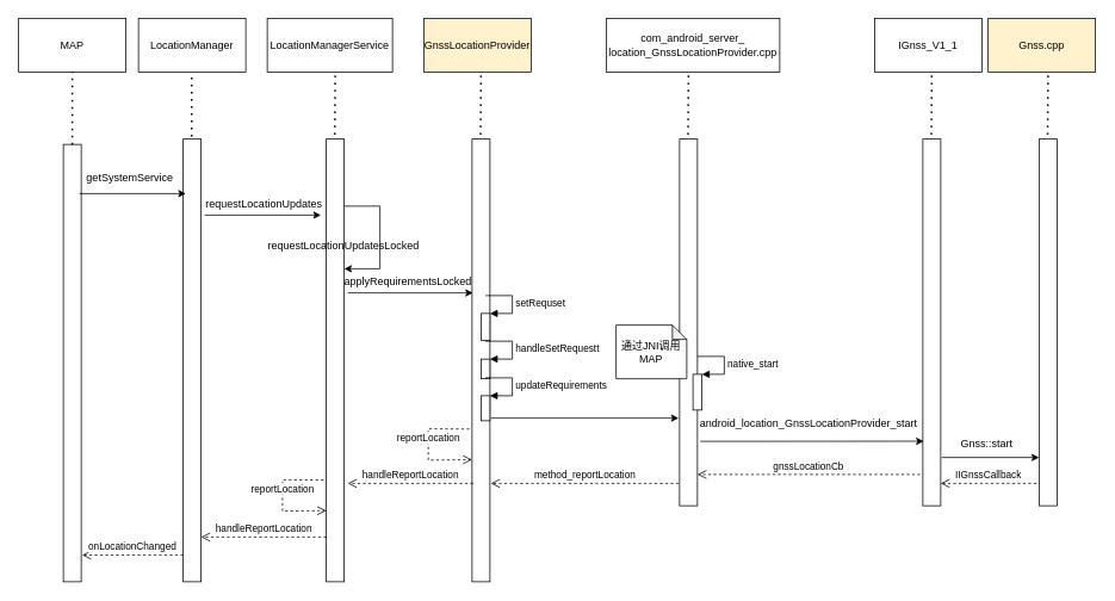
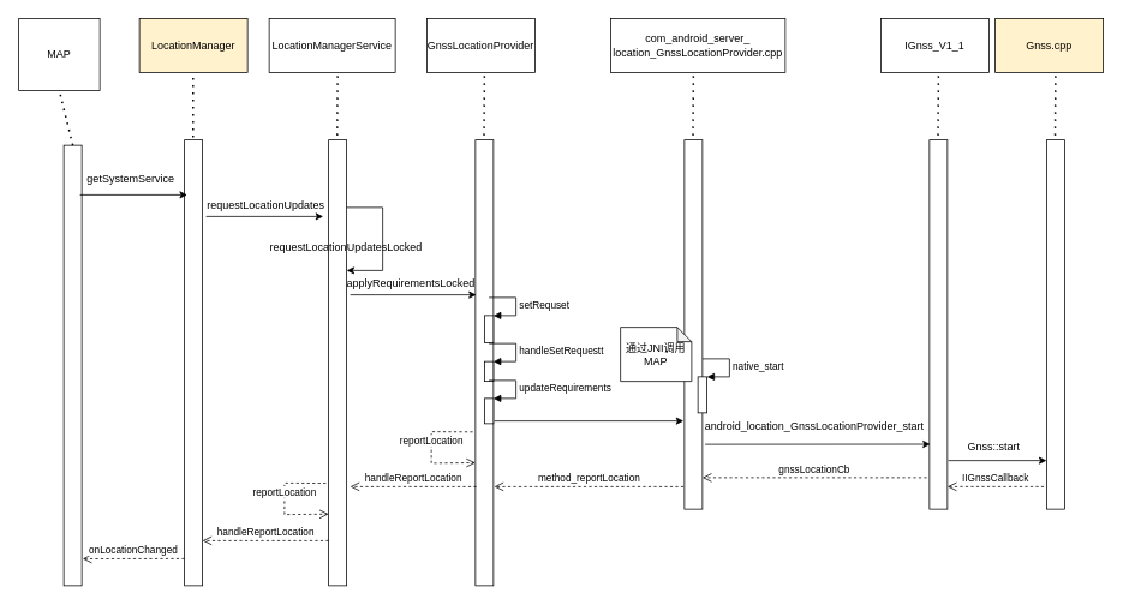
  <mxCell id="0" />
  <mxCell id="1" parent="0" />
- <mxCell id="2" value="MAP" style="rounded=0;whiteSpace=wrap;html=1;" vertex="1" parent="1"><mxGeometry x="20" y="20" width="120" height="60" as="geometry" /></mxCell>
- <mxCell id="3" value="LocationManager" style="rounded=0;whiteSpace=wrap;html=1;" vertex="1" parent="1"><mxGeometry x="154" y="20" width="120" height="60" as="geometry" /></mxCell>
+ <mxCell id="2" value="MAP" style="rounded=0;whiteSpace=wrap;html=1;" vertex="1" parent="1"><mxGeometry x="20" y="20" width="90" height="80" as="geometry" /></mxCell>
+ <mxCell id="3" value="LocationManager" style="rounded=0;whiteSpace=wrap;html=1;fillColor=#fff2cc;" vertex="1" parent="1"><mxGeometry x="154" y="20" width="120" height="60" as="geometry" /></mxCell>
  <mxCell id="4" value="LocationManagerService" style="rounded=0;whiteSpace=wrap;html=1;" vertex="1" parent="1"><mxGeometry x="298" y="20" width="140" height="60" as="geometry" /></mxCell>
- <mxCell id="5" value="GnssLocationProvider" style="rounded=0;whiteSpace=wrap;html=1;fillColor=#fff2cc;" vertex="1" parent="1"><mxGeometry x="473" y="20" width="120" height="60" as="geometry" /></mxCell>
+ <mxCell id="5" value="GnssLocationProvider" style="rounded=0;whiteSpace=wrap;html=1;" vertex="1" parent="1"><mxGeometry x="473" y="20" width="120" height="60" as="geometry" /></mxCell>
  <mxCell id="6" value="&lt;span style=&quot;&quot;&gt;com_android_server_&lt;br&gt;location_GnssLocationProvider.cpp&lt;/span&gt;" style="rounded=0;whiteSpace=wrap;html=1;" vertex="1" parent="1"><mxGeometry x="677" y="20" width="194" height="60" as="geometry" /></mxCell>
  <mxCell id="7" value="IGnss_V1_1" style="rounded=0;whiteSpace=wrap;html=1;" vertex="1" parent="1"><mxGeometry x="977" y="20" width="120" height="60" as="geometry" /></mxCell>
  <mxCell id="8" value="Gnss.cpp" style="rounded=0;whiteSpace=wrap;html=1;fillColor=#fff2cc;" vertex="1" parent="1"><mxGeometry x="1104" y="20" width="120" height="60" as="geometry" /></mxCell>
  <mxCell id="9" value="" style="rounded=0;whiteSpace=wrap;html=1;horizontal=0;" vertex="1" parent="1"><mxGeometry x="70" y="161" width="20" height="489" as="geometry" /></mxCell>
  <mxCell id="10" value="" style="endArrow=none;dashed=1;html=1;dashPattern=1 3;strokeWidth=2;rounded=0;entryX=0.5;entryY=1;entryDx=0;entryDy=0;exitX=0.5;exitY=0;exitDx=0;exitDy=0;exitPerimeter=0;" edge="1" parent="1" source="9" target="2"><mxGeometry width="50" height="50" relative="1" as="geometry"><mxPoint x="74" y="160" as="sourcePoint" /><mxPoint x="94" y="90" as="targetPoint" /></mxGeometry></mxCell>
  <mxCell id="11" value="" style="endArrow=none;dashed=1;html=1;dashPattern=1 3;strokeWidth=2;rounded=0;entryX=0.5;entryY=1;entryDx=0;entryDy=0;exitX=0.5;exitY=0;exitDx=0;exitDy=0;exitPerimeter=0;" edge="1" parent="1"><mxGeometry width="50" height="50" relative="1" as="geometry"><mxPoint x="213.5" y="160" as="sourcePoint" /><mxPoint x="213.5" y="80" as="targetPoint" /></mxGeometry></mxCell>
  <mxCell id="12" value="" style="rounded=0;whiteSpace=wrap;html=1;horizontal=0;" vertex="1" parent="1"><mxGeometry x="204" y="155" width="20" height="495" as="geometry" /></mxCell>
  <mxCell id="13" value="getSystemService" style="text;html=1;resizable=0;autosize=1;align=center;verticalAlign=middle;points=[];fillColor=none;strokeColor=none;rounded=0;" vertex="1" parent="1"><mxGeometry x="84" y="183" width="120" height="30" as="geometry" /></mxCell>
  <mxCell id="14" value="" style="endArrow=classic;html=1;rounded=0;entryX=1.025;entryY=1.1;entryDx=0;entryDy=0;entryPerimeter=0;" edge="1" parent="1" target="13"><mxGeometry width="50" height="50" relative="1" as="geometry"><mxPoint x="88" y="216" as="sourcePoint" /><mxPoint x="169" y="210" as="targetPoint" /></mxGeometry></mxCell>
  <mxCell id="15" value="" style="rounded=0;whiteSpace=wrap;html=1;horizontal=0;" vertex="1" parent="1"><mxGeometry x="364" y="155" width="20" height="495" as="geometry" /></mxCell>
  <mxCell id="16" value="" style="rounded=0;whiteSpace=wrap;html=1;horizontal=0;" vertex="1" parent="1"><mxGeometry x="527" y="155" width="20" height="495" as="geometry" /></mxCell>
  <mxCell id="17" value="" style="rounded=0;whiteSpace=wrap;html=1;horizontal=0;" vertex="1" parent="1"><mxGeometry x="759" y="155" width="20" height="410" as="geometry" /></mxCell>
  <mxCell id="18" value="" style="rounded=0;whiteSpace=wrap;html=1;horizontal=0;" vertex="1" parent="1"><mxGeometry x="1031" y="155" width="20" height="410" as="geometry" /></mxCell>
  <mxCell id="19" value="" style="rounded=0;whiteSpace=wrap;html=1;horizontal=0;" vertex="1" parent="1"><mxGeometry x="1161" y="155" width="20" height="410" as="geometry" /></mxCell>
  <mxCell id="20" value="requestLocationUpdates" style="text;html=1;resizable=0;autosize=1;align=center;verticalAlign=middle;points=[];fillColor=none;strokeColor=none;rounded=0;" vertex="1" parent="1"><mxGeometry x="219" y="213" width="150" height="30" as="geometry" /></mxCell>
  <mxCell id="21" value="" style="endArrow=classic;html=1;rounded=0;" edge="1" parent="1"><mxGeometry width="50" height="50" relative="1" as="geometry"><mxPoint x="228" y="240" as="sourcePoint" /><mxPoint x="358" y="240" as="targetPoint" /></mxGeometry></mxCell>
  <mxCell id="22" value="requestLocationUpdatesLocked" style="text;html=1;resizable=0;autosize=1;align=center;verticalAlign=middle;points=[];fillColor=none;strokeColor=none;rounded=0;" vertex="1" parent="1"><mxGeometry x="288" y="260" width="190" height="30" as="geometry" /></mxCell>
  <mxCell id="23" value="" style="endArrow=classic;html=1;rounded=0;" edge="1" parent="1"><mxGeometry width="50" height="50" relative="1" as="geometry"><mxPoint x="384" y="230" as="sourcePoint" /><mxPoint x="384" y="300" as="targetPoint" /><Array as="points"><mxPoint x="424" y="230" /><mxPoint x="424" y="300" /></Array></mxGeometry></mxCell>
  <mxCell id="24" value="applyRequirementsLocked" style="text;html=1;resizable=0;autosize=1;align=center;verticalAlign=middle;points=[];fillColor=none;strokeColor=none;rounded=0;" vertex="1" parent="1"><mxGeometry x="370" y="300" width="170" height="30" as="geometry" /></mxCell>
  <mxCell id="25" value="" style="endArrow=classic;html=1;rounded=0;" edge="1" parent="1"><mxGeometry width="50" height="50" relative="1" as="geometry"><mxPoint x="388" y="327" as="sourcePoint" /><mxPoint x="528" y="327" as="targetPoint" /></mxGeometry></mxCell>
  <mxCell id="26" value="" style="endArrow=classic;html=1;rounded=0;" edge="1" parent="1"><mxGeometry width="50" height="50" relative="1" as="geometry"><mxPoint x="548" y="467" as="sourcePoint" /><mxPoint x="758" y="467" as="targetPoint" /></mxGeometry></mxCell>
  <mxCell id="27" value="android_location_GnssLocationProvider_start" style="text;html=1;resizable=0;autosize=1;align=center;verticalAlign=middle;points=[];fillColor=none;strokeColor=none;rounded=0;" vertex="1" parent="1"><mxGeometry x="768" y="458" width="270" height="30" as="geometry" /></mxCell>
  <mxCell id="28" value="" style="endArrow=classic;html=1;rounded=0;entryX=0.05;entryY=0.707;entryDx=0;entryDy=0;entryPerimeter=0;" edge="1" parent="1"><mxGeometry width="50" height="50" relative="1" as="geometry"><mxPoint x="782" y="493" as="sourcePoint" /><mxPoint x="1032" y="492.87" as="targetPoint" /></mxGeometry></mxCell>
  <mxCell id="29" value="" style="endArrow=none;dashed=1;html=1;dashPattern=1 3;strokeWidth=2;rounded=0;exitX=0.5;exitY=0;exitDx=0;exitDy=0;exitPerimeter=0;" edge="1" parent="1"><mxGeometry width="50" height="50" relative="1" as="geometry"><mxPoint x="373.5" y="150" as="sourcePoint" /><mxPoint x="374" y="80" as="targetPoint" /></mxGeometry></mxCell>
  <mxCell id="30" value="" style="endArrow=none;dashed=1;html=1;dashPattern=1 3;strokeWidth=2;rounded=0;exitX=0.5;exitY=0;exitDx=0;exitDy=0;exitPerimeter=0;" edge="1" parent="1"><mxGeometry width="50" height="50" relative="1" as="geometry"><mxPoint x="536.5" y="150" as="sourcePoint" /><mxPoint x="537" y="80" as="targetPoint" /></mxGeometry></mxCell>
  <mxCell id="31" value="" style="endArrow=none;dashed=1;html=1;dashPattern=1 3;strokeWidth=2;rounded=0;exitX=0.5;exitY=0;exitDx=0;exitDy=0;exitPerimeter=0;" edge="1" parent="1"><mxGeometry width="50" height="50" relative="1" as="geometry"><mxPoint x="768.5" y="150" as="sourcePoint" /><mxPoint x="769" y="80" as="targetPoint" /></mxGeometry></mxCell>
  <mxCell id="32" value="" style="endArrow=none;dashed=1;html=1;dashPattern=1 3;strokeWidth=2;rounded=0;exitX=0.5;exitY=0;exitDx=0;exitDy=0;exitPerimeter=0;" edge="1" parent="1"><mxGeometry width="50" height="50" relative="1" as="geometry"><mxPoint x="1040.5" y="150" as="sourcePoint" /><mxPoint x="1041" y="80" as="targetPoint" /></mxGeometry></mxCell>
  <mxCell id="33" value="" style="endArrow=none;dashed=1;html=1;dashPattern=1 3;strokeWidth=2;rounded=0;exitX=0.5;exitY=0;exitDx=0;exitDy=0;exitPerimeter=0;" edge="1" parent="1"><mxGeometry width="50" height="50" relative="1" as="geometry"><mxPoint x="1170.5" y="150" as="sourcePoint" /><mxPoint x="1171" y="80" as="targetPoint" /></mxGeometry></mxCell>
  <mxCell id="34" value="&lt;span style=&quot;&quot;&gt;Gnss::start&lt;/span&gt;" style="text;html=1;resizable=0;autosize=1;align=center;verticalAlign=middle;points=[];fillColor=none;strokeColor=none;rounded=0;" vertex="1" parent="1"><mxGeometry x="1062" y="481" width="80" height="30" as="geometry" /></mxCell>
  <mxCell id="35" value="" style="endArrow=classic;html=1;rounded=0;" edge="1" parent="1"><mxGeometry width="50" height="50" relative="1" as="geometry"><mxPoint x="1052" y="511" as="sourcePoint" /><mxPoint x="1161" y="511" as="targetPoint" /></mxGeometry></mxCell>
  <mxCell id="36" value="通过JNI调用&lt;br&gt;MAP" style="shape=note;whiteSpace=wrap;html=1;backgroundOutline=1;darkOpacity=0.05;size=16;" vertex="1" parent="1"><mxGeometry x="688" y="363" width="79" height="60" as="geometry" /></mxCell>
  <mxCell id="37" value="" style="html=1;points=[];perimeter=orthogonalPerimeter;" vertex="1" parent="1"><mxGeometry x="774" y="418" width="10" height="40" as="geometry" /></mxCell>
  <mxCell id="38" value="native_start" style="edgeStyle=orthogonalEdgeStyle;html=1;align=left;spacingLeft=2;endArrow=block;rounded=0;entryX=1;entryY=0;" edge="1" target="37" parent="1"><mxGeometry relative="1" as="geometry"><mxPoint x="779" y="398" as="sourcePoint" /><Array as="points"><mxPoint x="809" y="398" /></Array></mxGeometry></mxCell>
  <mxCell id="39" value="" style="html=1;points=[];perimeter=orthogonalPerimeter;" vertex="1" parent="1"><mxGeometry x="537" y="350" width="10" height="30" as="geometry" /></mxCell>
  <mxCell id="40" value="setRequset" style="edgeStyle=orthogonalEdgeStyle;html=1;align=left;spacingLeft=2;endArrow=block;rounded=0;entryX=1;entryY=0;" edge="1" target="39" parent="1"><mxGeometry relative="1" as="geometry"><mxPoint x="542" y="330" as="sourcePoint" /><Array as="points"><mxPoint x="572" y="330" /></Array></mxGeometry></mxCell>
  <mxCell id="41" value="" style="html=1;points=[];perimeter=orthogonalPerimeter;" vertex="1" parent="1"><mxGeometry x="537" y="401" width="10" height="22" as="geometry" /></mxCell>
  <mxCell id="42" value="handleSetRequestt" style="edgeStyle=orthogonalEdgeStyle;html=1;align=left;spacingLeft=2;endArrow=block;rounded=0;entryX=1;entryY=0;" edge="1" target="41" parent="1"><mxGeometry relative="1" as="geometry"><mxPoint x="542" y="381" as="sourcePoint" /><Array as="points"><mxPoint x="572" y="381" /></Array></mxGeometry></mxCell>
  <mxCell id="43" value="" style="html=1;points=[];perimeter=orthogonalPerimeter;" vertex="1" parent="1"><mxGeometry x="537" y="442" width="10" height="28" as="geometry" /></mxCell>
  <mxCell id="44" value="updateRequirements" style="edgeStyle=orthogonalEdgeStyle;html=1;align=left;spacingLeft=2;endArrow=block;rounded=0;entryX=1;entryY=0;" edge="1" target="43" parent="1"><mxGeometry relative="1" as="geometry"><mxPoint x="542" y="422" as="sourcePoint" /><Array as="points"><mxPoint x="572" y="422" /></Array></mxGeometry></mxCell>
  <mxCell id="45" value="IIGnssCallback" style="html=1;verticalAlign=bottom;endArrow=open;dashed=1;endSize=8;rounded=0;exitX=-0.15;exitY=0.939;exitDx=0;exitDy=0;exitPerimeter=0;" edge="1" parent="1" source="19"><mxGeometry relative="1" as="geometry"><mxPoint x="1131" y="540" as="sourcePoint" /><mxPoint x="1051" y="540" as="targetPoint" /></mxGeometry></mxCell>
  <mxCell id="46" value="gnssLocationCb" style="html=1;verticalAlign=bottom;endArrow=open;dashed=1;endSize=8;rounded=0;" edge="1" parent="1"><mxGeometry relative="1" as="geometry"><mxPoint x="1028" y="530" as="sourcePoint" /><mxPoint x="779" y="530.01" as="targetPoint" /></mxGeometry></mxCell>
  <mxCell id="47" value="method_reportLocation" style="html=1;verticalAlign=bottom;endArrow=open;dashed=1;endSize=8;rounded=0;" edge="1" parent="1"><mxGeometry relative="1" as="geometry"><mxPoint x="758" y="540" as="sourcePoint" /><mxPoint x="548" y="540" as="targetPoint" /></mxGeometry></mxCell>
  <mxCell id="48" value="reportLocation" style="html=1;verticalAlign=bottom;endArrow=open;dashed=1;endSize=8;rounded=0;exitX=-0.15;exitY=0.655;exitDx=0;exitDy=0;exitPerimeter=0;" edge="1" parent="1" source="16"><mxGeometry relative="1" as="geometry"><mxPoint x="523" y="485.84" as="sourcePoint" /><mxPoint x="527" y="513.5" as="targetPoint" /><Array as="points"><mxPoint x="478" y="479" /><mxPoint x="478" y="514" /></Array></mxGeometry></mxCell>
  <mxCell id="49" value="handleReportLocation" style="html=1;verticalAlign=bottom;endArrow=open;dashed=1;endSize=8;rounded=0;" edge="1" parent="1"><mxGeometry relative="1" as="geometry"><mxPoint x="528" y="540" as="sourcePoint" /><mxPoint x="388" y="540" as="targetPoint" /></mxGeometry></mxCell>
  <mxCell id="50" value="reportLocation" style="html=1;verticalAlign=bottom;endArrow=open;dashed=1;endSize=8;rounded=0;exitX=-0.15;exitY=0.655;exitDx=0;exitDy=0;exitPerimeter=0;" edge="1" parent="1"><mxGeometry relative="1" as="geometry"><mxPoint x="361" y="536.225" as="sourcePoint" /><mxPoint x="364" y="570.5" as="targetPoint" /><Array as="points"><mxPoint x="315" y="536" /><mxPoint x="315" y="571" /></Array></mxGeometry></mxCell>
  <mxCell id="51" value="handleReportLocation" style="html=1;verticalAlign=bottom;endArrow=open;dashed=1;endSize=8;rounded=0;" edge="1" parent="1"><mxGeometry relative="1" as="geometry"><mxPoint x="364" y="600" as="sourcePoint" /><mxPoint x="224" y="600" as="targetPoint" /></mxGeometry></mxCell>
  <mxCell id="52" value="onLocationChanged" style="html=1;verticalAlign=bottom;endArrow=open;dashed=1;endSize=8;rounded=0;entryX=1.05;entryY=0.939;entryDx=0;entryDy=0;entryPerimeter=0;" edge="1" parent="1" target="9"><mxGeometry relative="1" as="geometry"><mxPoint x="204" y="620" as="sourcePoint" /><mxPoint x="98" y="620" as="targetPoint" /></mxGeometry></mxCell>
